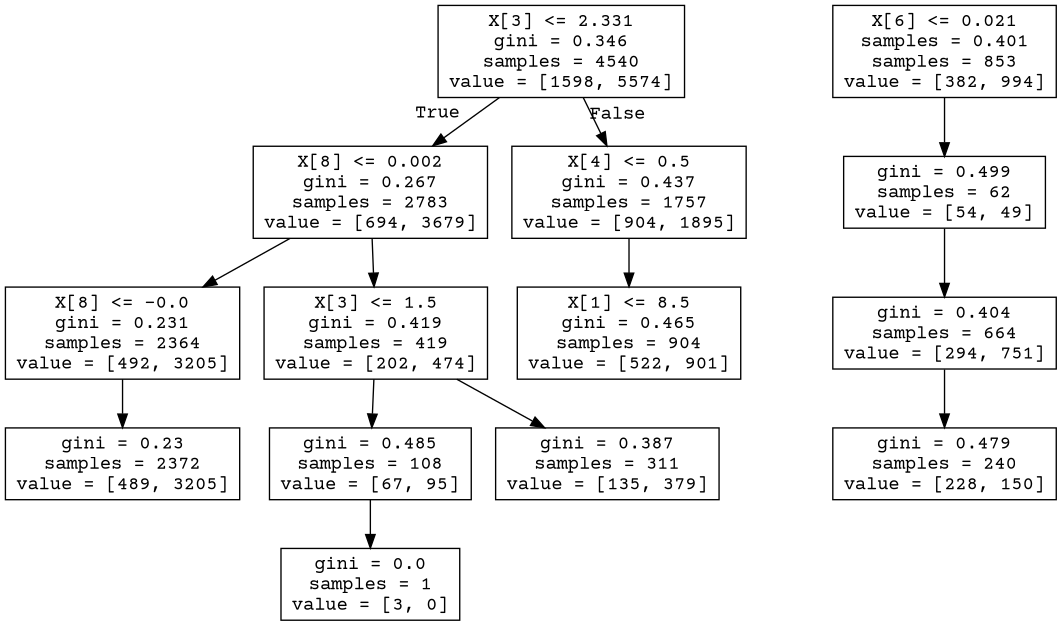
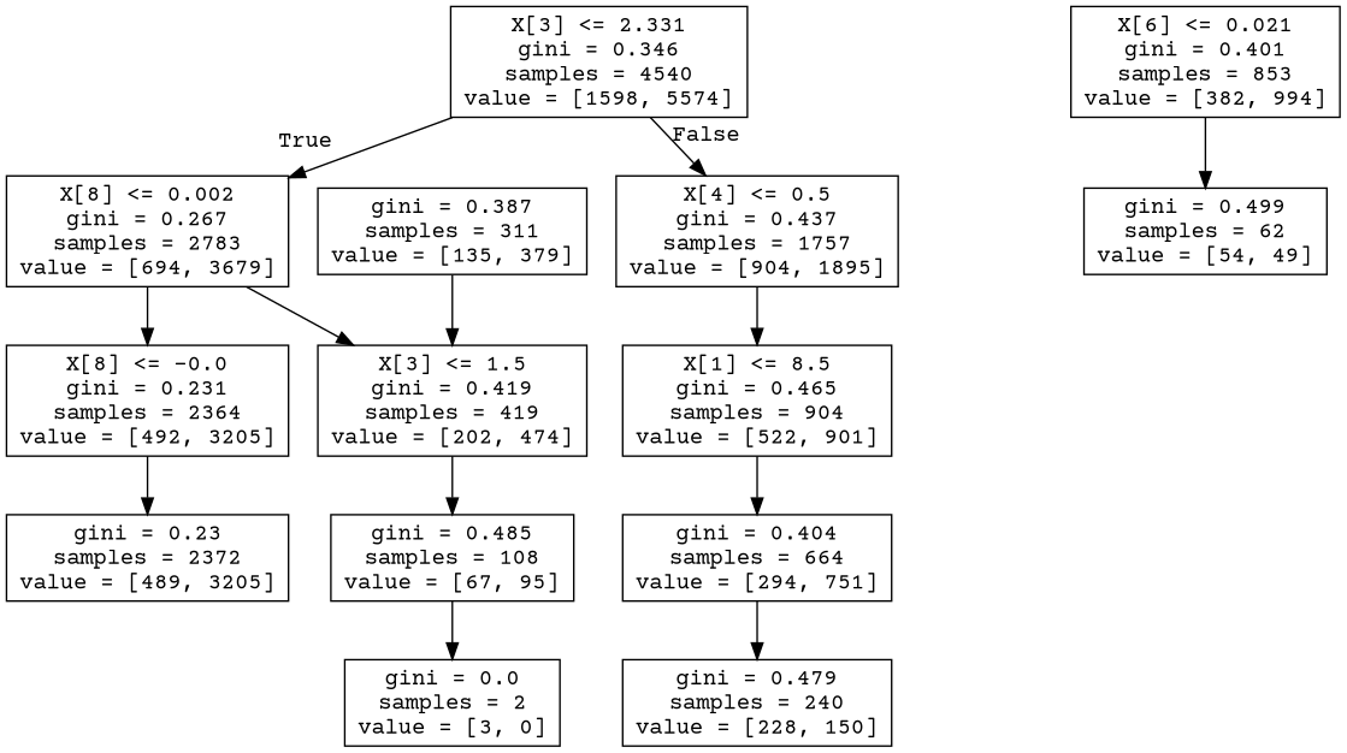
  digraph {
    fontname="Courier Prime"
    node [fontname="Courier Prime" shape=box]
    edge [fontname="Courier Prime"]
    n1 [label="X[3] <= 2.331\ngini = 0.346\nsamples = 4540\nvalue = [1598, 5574]"]
    n2 [label="X[8] <= 0.002\ngini = 0.267\nsamples = 2783\nvalue = [694, 3679]"]
    n3 [label="X[4] <= 0.5\ngini = 0.437\nsamples = 1757\nvalue = [904, 1895]"]
    n4 [label="X[8] <= -0.0\ngini = 0.231\nsamples = 2364\nvalue = [492, 3205]"]
    n5 [label="X[3] <= 1.5\ngini = 0.419\nsamples = 419\nvalue = [202, 474]"]
    n6 [label="X[1] <= 8.5\ngini = 0.465\nsamples = 904\nvalue = [522, 901]"]
    n7 [label="gini = 0.23\nsamples = 2372\nvalue = [489, 3205]"]
    n8 [label="gini = 0.485\nsamples = 108\nvalue = [67, 95]"]
    n9 [label="gini = 0.387\nsamples = 311\nvalue = [135, 379]"]
-   n10 [label="gini = 0.0\nsamples = 1\nvalue = [3, 0]"]
+   n10 [label="gini = 0.0\nsamples = 2\nvalue = [3, 0]"]
    n11 [label="gini = 0.404\nsamples = 664\nvalue = [294, 751]"]
-   n12 [label="X[6] <= 0.021\nsamples = 0.401\nsamples = 853\nvalue = [382, 994]"]
+   n12 [label="X[6] <= 0.021\ngini = 0.401\nsamples = 853\nvalue = [382, 994]"]
    n13 [label="gini = 0.499\nsamples = 62\nvalue = [54, 49]"]
    n14 [label="gini = 0.479\nsamples = 240\nvalue = [228, 150]"]
    n1 -> n2 [headlabel=True labelangle=45 labeldistance=2.5]
    n1 -> n3 [headlabel=False labelangle=-45 labeldistance=2.5]
    n2 -> n4
    n2 -> n5
    n3 -> n6
    n4 -> n7
    n5 -> n8
-   n5 -> n9
-   n13 -> n11
+   n9 -> n5
+   n6 -> n11
    n8 -> n10
    n11 -> n14
    n12 -> n13
  }
